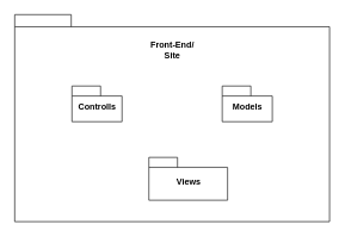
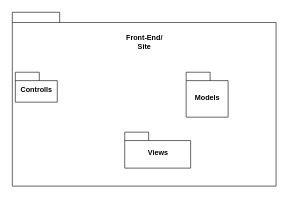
  <mxCell id="0" />
  <mxCell id="1" parent="0" />
  <mxCell id="2" value="" style="shape=folder;fontStyle=1;spacingTop=10;tabWidth=79;tabHeight=17;tabPosition=left;html=1;" vertex="1" parent="1"><mxGeometry x="20" y="20" width="440" height="290" as="geometry" /></mxCell>
  <mxCell id="3" value="&lt;b&gt;Front-End/ Site&lt;/b&gt;" style="text;html=1;strokeColor=none;fillColor=none;align=center;verticalAlign=middle;whiteSpace=wrap;rounded=0;" vertex="1" parent="1"><mxGeometry x="207.5" y="60" width="65" height="20" as="geometry" /></mxCell>
- <mxCell id="4" value="Controlls" style="shape=folder;fontStyle=1;spacingTop=10;tabWidth=40;tabHeight=14;tabPosition=left;html=1;" vertex="1" parent="1"><mxGeometry x="100" y="120" width="70" height="50" as="geometry" /></mxCell>
+ <mxCell id="4" value="Controlls" style="shape=folder;fontStyle=1;spacingTop=10;tabWidth=40;tabHeight=14;tabPosition=left;html=1;" vertex="1" parent="1"><mxGeometry x="25" y="120" width="70" height="50" as="geometry" /></mxCell>
  <mxCell id="5" value="Views" style="shape=folder;fontStyle=1;spacingTop=10;tabWidth=40;tabHeight=14;tabPosition=left;html=1;" vertex="1" parent="1"><mxGeometry x="207.5" y="220" width="110" height="60" as="geometry" /></mxCell>
- <mxCell id="6" value="Models" style="shape=folder;fontStyle=1;spacingTop=10;tabWidth=40;tabHeight=14;tabPosition=left;html=1;" vertex="1" parent="1"><mxGeometry x="310" y="120" width="70" height="50" as="geometry" /></mxCell>
+ <mxCell id="6" value="Models" style="shape=folder;fontStyle=1;spacingTop=10;tabWidth=40;tabHeight=14;tabPosition=left;html=1;" vertex="1" parent="1"><mxGeometry x="310" y="120" width="70" height="75" as="geometry" /></mxCell>
